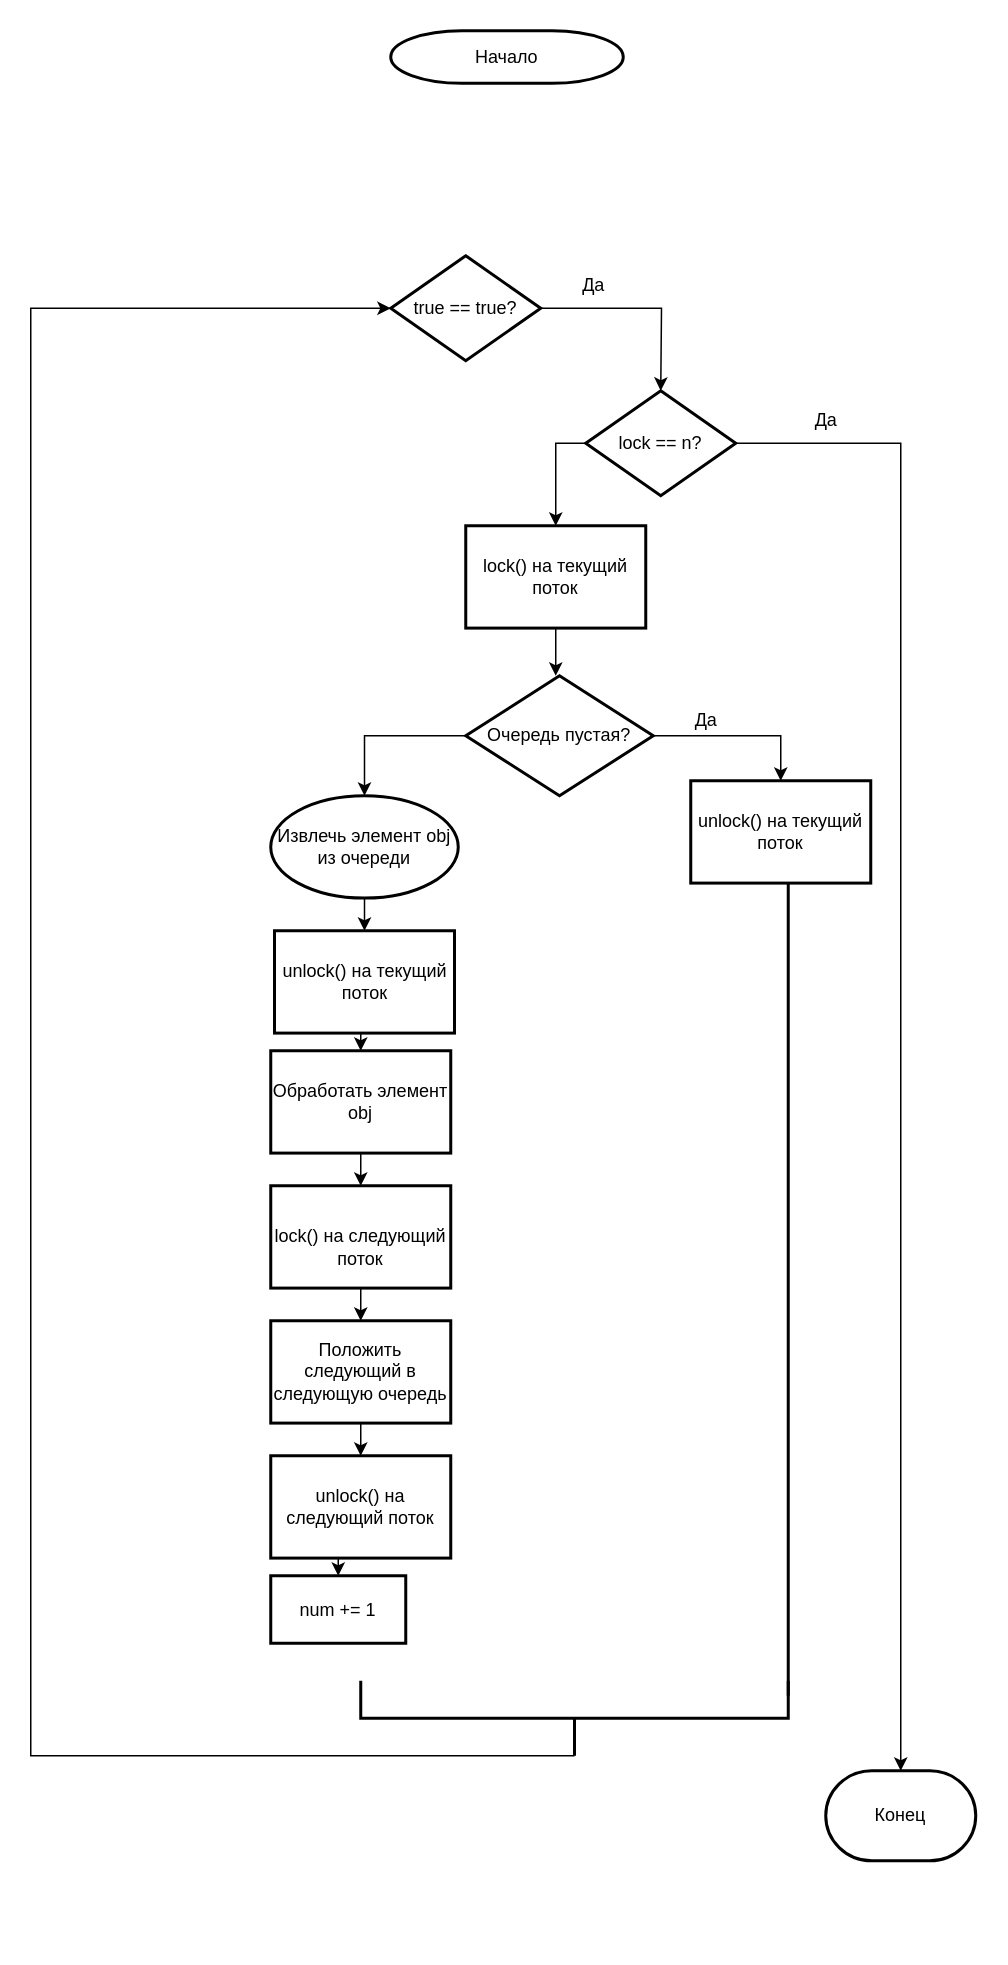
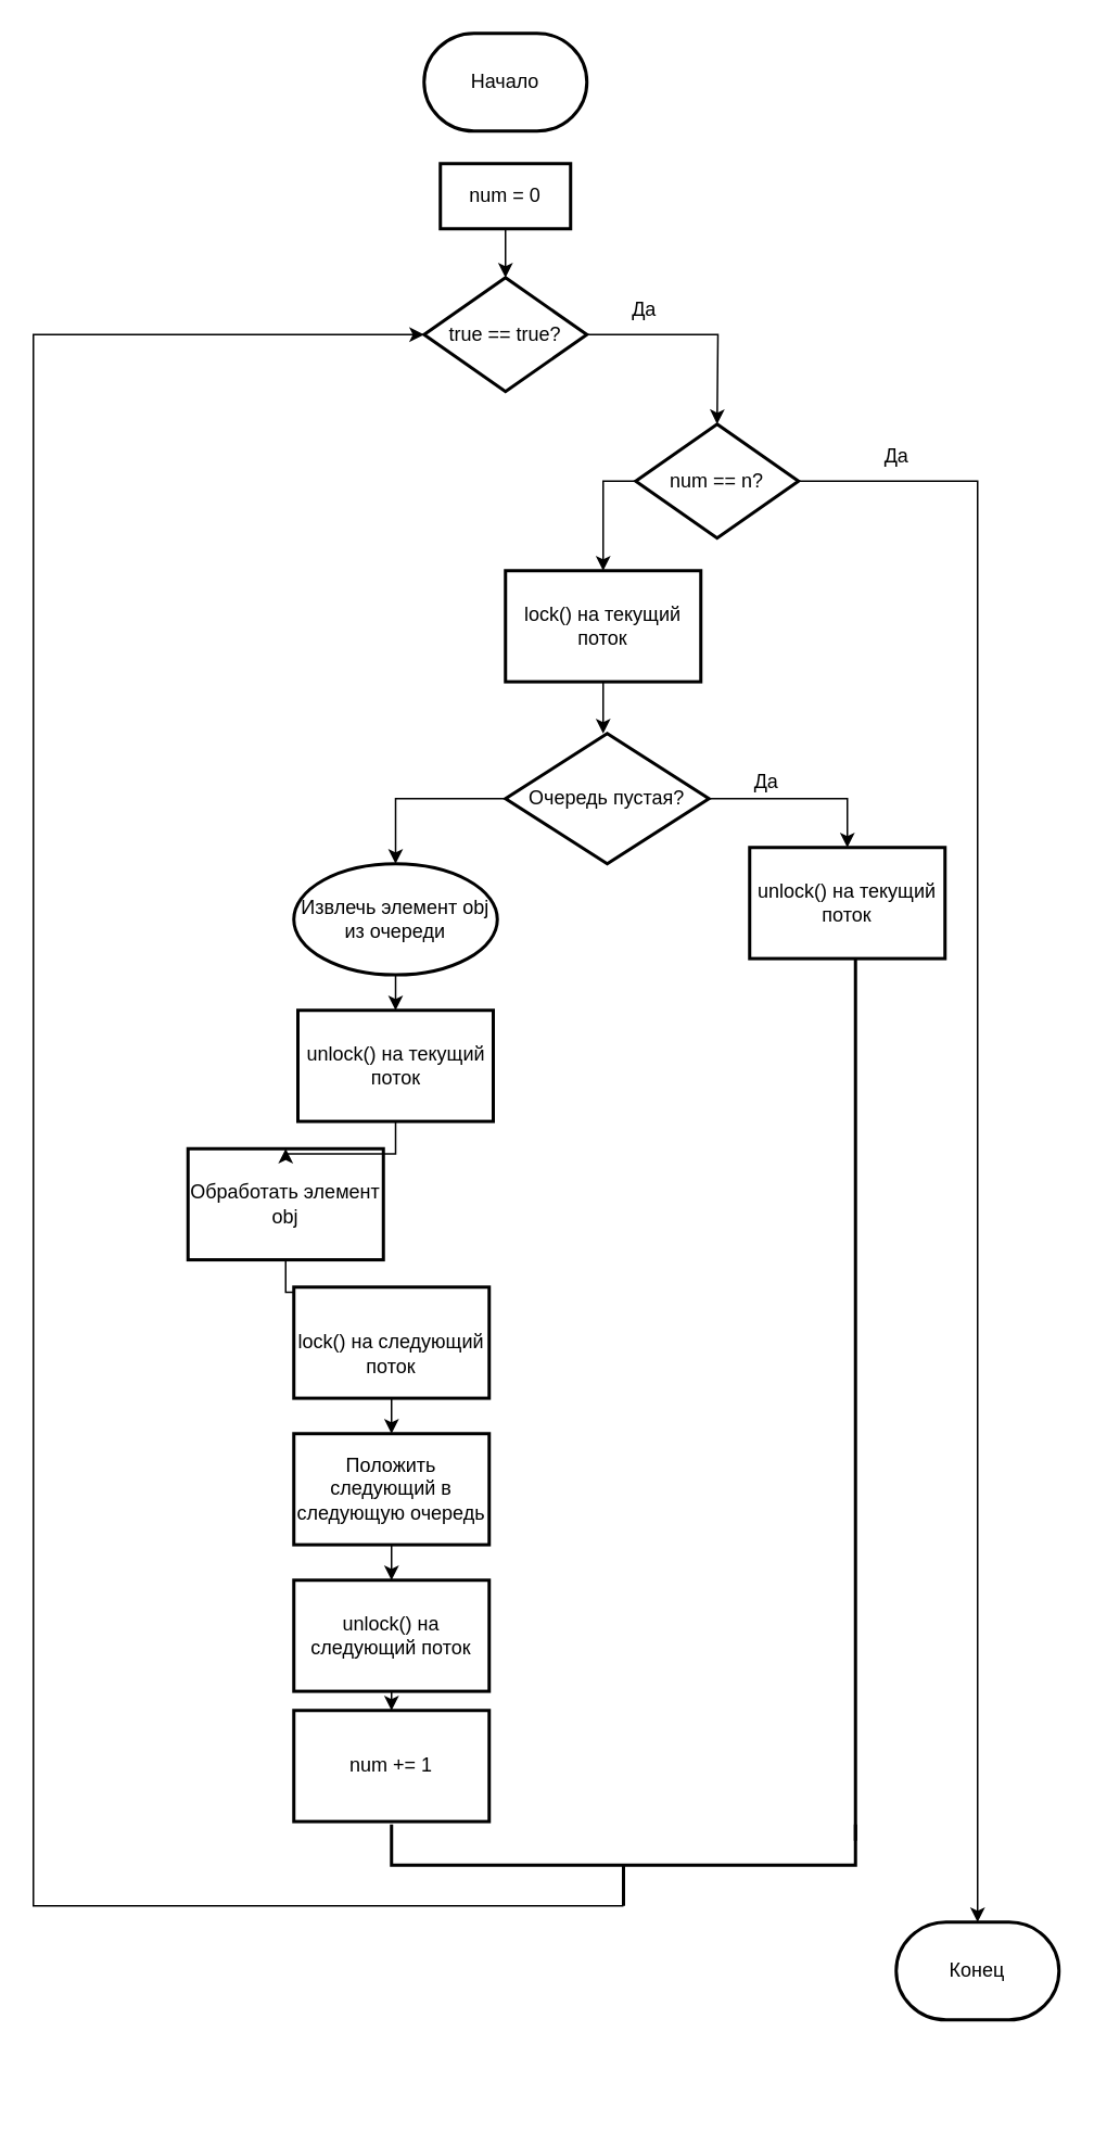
  <mxCell id="0" />
  <mxCell id="1" parent="0" />
- <mxCell id="2" value="Начало" style="strokeWidth=2;html=1;shape=mxgraph.flowchart.terminator;whiteSpace=wrap;rounded=0;" vertex="1" parent="1"><mxGeometry x="260" y="20" width="155" height="35" as="geometry" /></mxCell>
+ <mxCell id="2" value="Начало" style="strokeWidth=2;html=1;shape=mxgraph.flowchart.terminator;whiteSpace=wrap;rounded=0;" vertex="1" parent="1"><mxGeometry x="260" y="20" width="100" height="60" as="geometry" /></mxCell>
  <mxCell id="3" value="unlock() на текущий поток" style="rounded=0;whiteSpace=wrap;html=1;absoluteArcSize=1;arcSize=14;strokeWidth=2;" vertex="1" parent="1"><mxGeometry x="460" y="520" width="120" height="68.23" as="geometry" /></mxCell>
+ <mxCell id="4" style="edgeStyle=orthogonalEdgeStyle;rounded=0;orthogonalLoop=1;jettySize=auto;html=1;exitX=0.5;exitY=1;exitDx=0;exitDy=0;entryX=0.5;entryY=0;entryDx=0;entryDy=0;entryPerimeter=0;" edge="1" parent="1" source="5" target="7"><mxGeometry relative="1" as="geometry" /></mxCell>
+ <mxCell id="5" value="num = 0" style="rounded=0;whiteSpace=wrap;html=1;absoluteArcSize=1;arcSize=14;strokeWidth=2;" vertex="1" parent="1"><mxGeometry x="270" y="100" width="80" height="40" as="geometry" /></mxCell>
  <mxCell id="6" style="edgeStyle=orthogonalEdgeStyle;rounded=0;orthogonalLoop=1;jettySize=auto;html=1;exitX=1;exitY=0.5;exitDx=0;exitDy=0;exitPerimeter=0;" edge="1" parent="1" source="7"><mxGeometry relative="1" as="geometry"><mxPoint x="440" y="260" as="targetPoint" /></mxGeometry></mxCell>
  <mxCell id="7" value="true == true?" style="strokeWidth=2;html=1;shape=mxgraph.flowchart.decision;whiteSpace=wrap;" vertex="1" parent="1"><mxGeometry x="260" y="170" width="100" height="70" as="geometry" /></mxCell>
  <mxCell id="8" value="Да" style="text;html=1;align=center;verticalAlign=middle;resizable=0;points=[];autosize=1;" vertex="1" parent="1"><mxGeometry x="380" y="180" width="30" height="20" as="geometry" /></mxCell>
  <mxCell id="9" style="edgeStyle=orthogonalEdgeStyle;rounded=0;orthogonalLoop=1;jettySize=auto;html=1;exitX=0;exitY=0.5;exitDx=0;exitDy=0;exitPerimeter=0;" edge="1" parent="1" source="11"><mxGeometry relative="1" as="geometry"><mxPoint x="370" y="350" as="targetPoint" /></mxGeometry></mxCell>
  <mxCell id="10" style="edgeStyle=none;rounded=0;orthogonalLoop=1;jettySize=auto;html=1;exitX=1;exitY=0.5;exitDx=0;exitDy=0;exitPerimeter=0;" edge="1" parent="1" source="11" target="34"><mxGeometry relative="1" as="geometry"><Array as="points"><mxPoint x="600" y="295" /></Array></mxGeometry></mxCell>
- <mxCell id="11" value="lock == n?" style="strokeWidth=2;html=1;shape=mxgraph.flowchart.decision;whiteSpace=wrap;" vertex="1" parent="1"><mxGeometry x="390" y="260" width="100" height="70" as="geometry" /></mxCell>
+ <mxCell id="11" value="num == n?" style="strokeWidth=2;html=1;shape=mxgraph.flowchart.decision;whiteSpace=wrap;" vertex="1" parent="1"><mxGeometry x="390" y="260" width="100" height="70" as="geometry" /></mxCell>
  <mxCell id="12" style="edgeStyle=orthogonalEdgeStyle;rounded=0;orthogonalLoop=1;jettySize=auto;html=1;exitX=0.5;exitY=1;exitDx=0;exitDy=0;" edge="1" parent="1" source="13"><mxGeometry relative="1" as="geometry"><mxPoint x="370" y="450" as="targetPoint" /></mxGeometry></mxCell>
  <mxCell id="13" value="lock() на текущий поток" style="rounded=0;whiteSpace=wrap;html=1;absoluteArcSize=1;arcSize=14;strokeWidth=2;" vertex="1" parent="1"><mxGeometry x="310" y="350" width="120" height="68.23" as="geometry" /></mxCell>
  <mxCell id="14" style="edgeStyle=orthogonalEdgeStyle;rounded=0;orthogonalLoop=1;jettySize=auto;html=1;exitX=1;exitY=0.5;exitDx=0;exitDy=0;exitPerimeter=0;entryX=0.5;entryY=0;entryDx=0;entryDy=0;" edge="1" parent="1" source="16" target="3"><mxGeometry relative="1" as="geometry" /></mxCell>
  <mxCell id="15" style="edgeStyle=orthogonalEdgeStyle;rounded=0;orthogonalLoop=1;jettySize=auto;html=1;exitX=0;exitY=0.5;exitDx=0;exitDy=0;exitPerimeter=0;entryX=0.5;entryY=0;entryDx=0;entryDy=0;" edge="1" parent="1" source="16" target="20"><mxGeometry relative="1" as="geometry" /></mxCell>
  <mxCell id="16" value="Очередь пустая?" style="strokeWidth=2;html=1;shape=mxgraph.flowchart.decision;whiteSpace=wrap;" vertex="1" parent="1"><mxGeometry x="310" y="450" width="125" height="80" as="geometry" /></mxCell>
  <mxCell id="17" value="Да" style="text;html=1;align=center;verticalAlign=middle;resizable=0;points=[];autosize=1;" vertex="1" parent="1"><mxGeometry x="455" y="470" width="30" height="20" as="geometry" /></mxCell>
- <mxCell id="18" value="num += 1" style="rounded=0;whiteSpace=wrap;html=1;absoluteArcSize=1;arcSize=14;strokeWidth=2;" vertex="1" parent="1"><mxGeometry x="180" y="1050" width="90" height="45" as="geometry" /></mxCell>
+ <mxCell id="18" value="num += 1" style="rounded=0;whiteSpace=wrap;html=1;absoluteArcSize=1;arcSize=14;strokeWidth=2;" vertex="1" parent="1"><mxGeometry x="180" y="1050" width="120" height="68.23" as="geometry" /></mxCell>
  <mxCell id="19" style="edgeStyle=orthogonalEdgeStyle;rounded=0;orthogonalLoop=1;jettySize=auto;html=1;exitX=0.5;exitY=1;exitDx=0;exitDy=0;entryX=0.5;entryY=0;entryDx=0;entryDy=0;" edge="1" parent="1" source="20" target="30"><mxGeometry relative="1" as="geometry" /></mxCell>
  <mxCell id="20" value="Извлечь элемент obj из очереди" style="ellipse;whiteSpace=wrap;html=1;absoluteArcSize=1;arcSize=14;strokeWidth=2;" vertex="1" parent="1"><mxGeometry x="180" y="530" width="125" height="68.23" as="geometry" /></mxCell>
  <mxCell id="21" style="edgeStyle=orthogonalEdgeStyle;rounded=0;orthogonalLoop=1;jettySize=auto;html=1;exitX=0.5;exitY=1;exitDx=0;exitDy=0;" edge="1" parent="1" source="22" target="24"><mxGeometry relative="1" as="geometry" /></mxCell>
- <mxCell id="22" value="Обработать элемент&lt;br&gt;obj" style="rounded=0;whiteSpace=wrap;html=1;absoluteArcSize=1;arcSize=14;strokeWidth=2;" vertex="1" parent="1"><mxGeometry x="180" y="700" width="120" height="68.23" as="geometry" /></mxCell>
+ <mxCell id="22" value="Обработать элемент&lt;br&gt;obj" style="rounded=0;whiteSpace=wrap;html=1;absoluteArcSize=1;arcSize=14;strokeWidth=2;" vertex="1" parent="1"><mxGeometry x="115" y="705" width="120" height="68.23" as="geometry" /></mxCell>
  <mxCell id="23" style="edgeStyle=orthogonalEdgeStyle;rounded=0;orthogonalLoop=1;jettySize=auto;html=1;exitX=0.5;exitY=1;exitDx=0;exitDy=0;entryX=0.5;entryY=0;entryDx=0;entryDy=0;" edge="1" parent="1" source="24" target="26"><mxGeometry relative="1" as="geometry" /></mxCell>
  <mxCell id="24" value="&lt;br&gt;lock() на следующий поток" style="rounded=0;whiteSpace=wrap;html=1;absoluteArcSize=1;arcSize=14;strokeWidth=2;" vertex="1" parent="1"><mxGeometry x="180" y="790" width="120" height="68.23" as="geometry" /></mxCell>
  <mxCell id="25" style="edgeStyle=orthogonalEdgeStyle;rounded=0;orthogonalLoop=1;jettySize=auto;html=1;exitX=0.5;exitY=1;exitDx=0;exitDy=0;entryX=0.5;entryY=0;entryDx=0;entryDy=0;" edge="1" parent="1" source="26" target="28"><mxGeometry relative="1" as="geometry" /></mxCell>
  <mxCell id="26" value="Положить следующий в следующую очередь" style="rounded=0;whiteSpace=wrap;html=1;absoluteArcSize=1;arcSize=14;strokeWidth=2;" vertex="1" parent="1"><mxGeometry x="180" y="880" width="120" height="68.23" as="geometry" /></mxCell>
  <mxCell id="27" style="edgeStyle=orthogonalEdgeStyle;rounded=0;orthogonalLoop=1;jettySize=auto;html=1;exitX=0.5;exitY=1;exitDx=0;exitDy=0;entryX=0.5;entryY=0;entryDx=0;entryDy=0;" edge="1" parent="1" source="28" target="18"><mxGeometry relative="1" as="geometry" /></mxCell>
  <mxCell id="28" value="unlock() на следующий поток" style="rounded=0;whiteSpace=wrap;html=1;absoluteArcSize=1;arcSize=14;strokeWidth=2;" vertex="1" parent="1"><mxGeometry x="180" y="970" width="120" height="68.23" as="geometry" /></mxCell>
  <mxCell id="29" style="edgeStyle=orthogonalEdgeStyle;rounded=0;orthogonalLoop=1;jettySize=auto;html=1;exitX=0.5;exitY=1;exitDx=0;exitDy=0;entryX=0.5;entryY=0;entryDx=0;entryDy=0;" edge="1" parent="1" source="30" target="22"><mxGeometry relative="1" as="geometry" /></mxCell>
  <mxCell id="30" value="unlock() на текущий поток" style="rounded=0;whiteSpace=wrap;html=1;absoluteArcSize=1;arcSize=14;strokeWidth=2;" vertex="1" parent="1"><mxGeometry x="182.5" y="620" width="120" height="68.23" as="geometry" /></mxCell>
  <mxCell id="31" style="edgeStyle=none;rounded=0;orthogonalLoop=1;jettySize=auto;html=1;exitX=0;exitY=0.5;exitDx=0;exitDy=0;exitPerimeter=0;entryX=0;entryY=0.5;entryDx=0;entryDy=0;entryPerimeter=0;" edge="1" parent="1" source="32" target="7"><mxGeometry relative="1" as="geometry"><Array as="points"><mxPoint x="20" y="1170" /><mxPoint x="20" y="205" /></Array></mxGeometry></mxCell>
  <mxCell id="32" value="" style="strokeWidth=2;html=1;shape=mxgraph.flowchart.annotation_2;align=left;labelPosition=right;pointerEvents=1;rotation=-90;" vertex="1" parent="1"><mxGeometry x="357.5" y="1002.5" width="50" height="285" as="geometry" /></mxCell>
  <mxCell id="33" value="" style="line;strokeWidth=2;direction=south;html=1;" vertex="1" parent="1"><mxGeometry x="520" y="588.23" width="10" height="541.77" as="geometry" /></mxCell>
  <mxCell id="34" value="Конец" style="strokeWidth=2;html=1;shape=mxgraph.flowchart.terminator;whiteSpace=wrap;rounded=0;" vertex="1" parent="1"><mxGeometry x="550" y="1180" width="100" height="60" as="geometry" /></mxCell>
  <mxCell id="35" value="Да" style="text;html=1;align=center;verticalAlign=middle;resizable=0;points=[];autosize=1;" vertex="1" parent="1"><mxGeometry x="535" y="270" width="30" height="20" as="geometry" /></mxCell>
